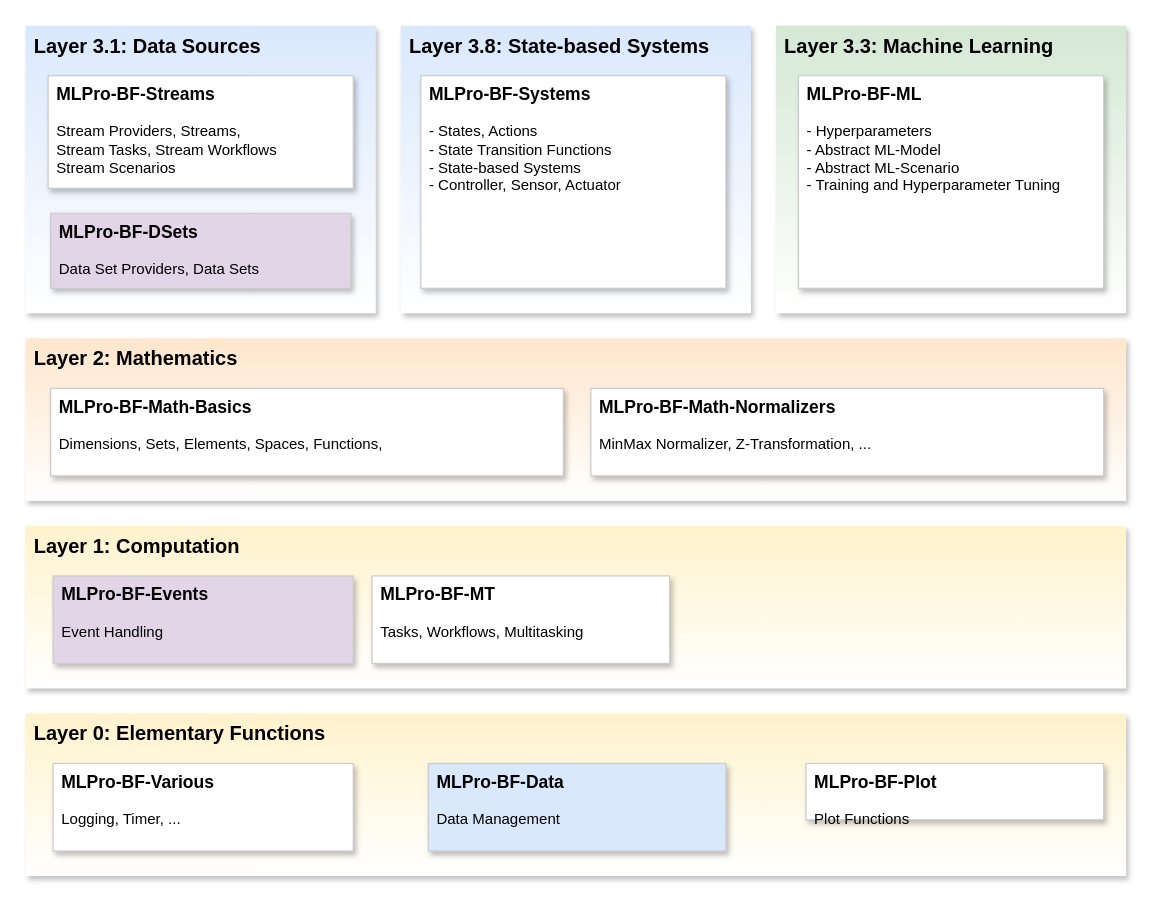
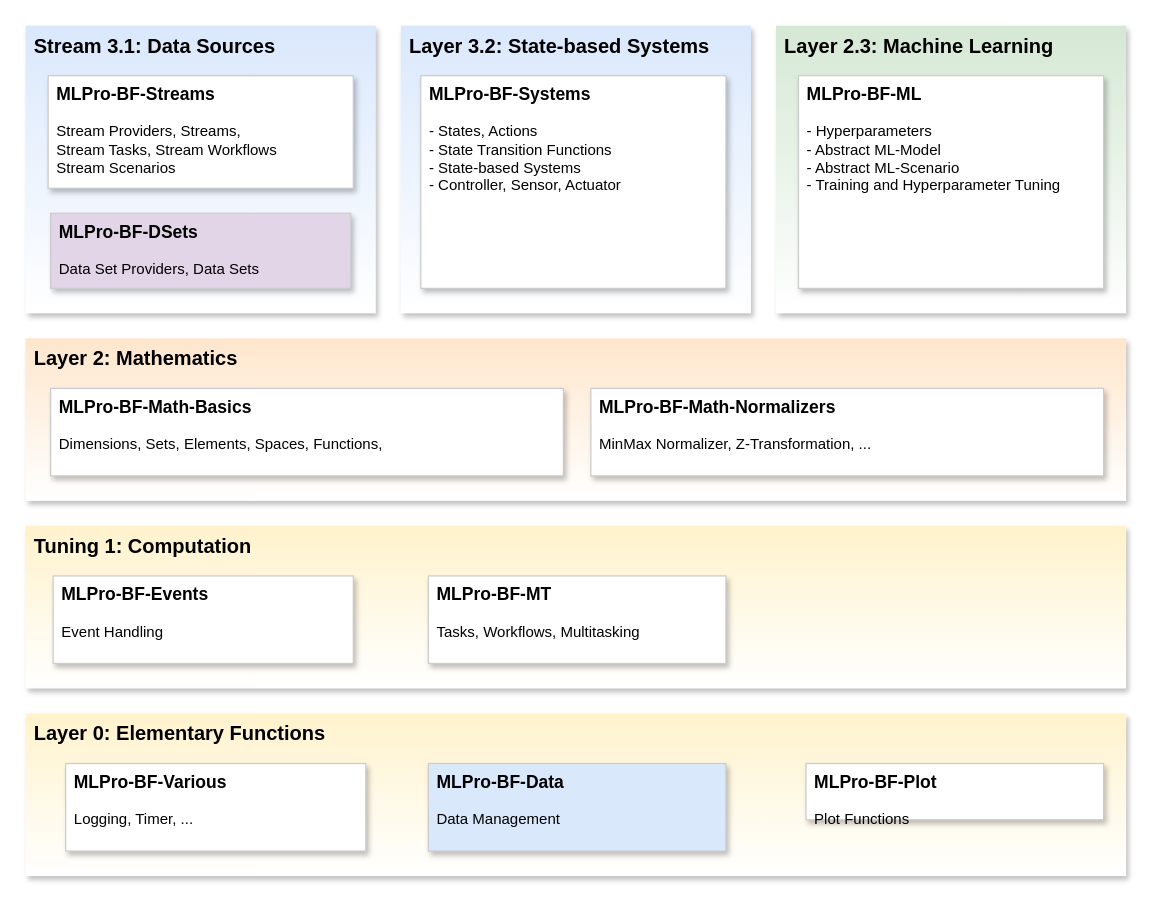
  <mxCell id="0" />
  <mxCell id="1" parent="0" />
  <mxCell id="2" value="Layer 0: Elementary Functions" style="rounded=0;whiteSpace=wrap;html=1;shadow=1;glass=0;fontSize=16;align=left;labelPosition=center;verticalLabelPosition=middle;verticalAlign=top;spacingLeft=5;fontStyle=1;strokeColor=none;fillColor=#fff2cc;strokeWidth=1;fontFamily=Helvetica;gradientColor=#FFFFFF;" parent="1" vertex="1"><mxGeometry x="20" y="570" width="880" height="130" as="geometry" /></mxCell>
- <mxCell id="3" value="Layer 3.1: Data Sources" style="rounded=0;whiteSpace=wrap;html=1;shadow=1;glass=0;fontSize=16;align=left;labelPosition=center;verticalLabelPosition=middle;verticalAlign=top;spacingLeft=5;spacingRight=5;fontStyle=1;fillColor=#dae8fc;strokeColor=none;strokeWidth=2;gradientColor=#FFFFFF;" parent="1" vertex="1"><mxGeometry x="20" y="20" width="280" height="230" as="geometry" /></mxCell>
+ <mxCell id="3" value="Stream 3.1: Data Sources" style="rounded=0;whiteSpace=wrap;html=1;shadow=1;glass=0;fontSize=16;align=left;labelPosition=center;verticalLabelPosition=middle;verticalAlign=top;spacingLeft=5;spacingRight=5;fontStyle=1;fillColor=#dae8fc;strokeColor=none;strokeWidth=2;gradientColor=#FFFFFF;" parent="1" vertex="1"><mxGeometry x="20" y="20" width="280" height="230" as="geometry" /></mxCell>
  <mxCell id="4" value="Layer 2: Mathematics" style="rounded=0;whiteSpace=wrap;html=1;shadow=1;glass=0;fontSize=16;align=left;labelPosition=center;verticalLabelPosition=middle;verticalAlign=top;spacingLeft=5;fontStyle=1;fillColor=#ffe6cc;strokeColor=none;strokeWidth=1;gradientColor=#FFFFFF;" parent="1" vertex="1"><mxGeometry x="20" y="270" width="880" height="130" as="geometry" /></mxCell>
- <mxCell id="5" value="Layer 1: Computation" style="rounded=0;whiteSpace=wrap;html=1;shadow=1;glass=0;fontSize=16;align=left;labelPosition=center;verticalLabelPosition=middle;verticalAlign=top;spacingLeft=5;fontStyle=1;fillColor=#fff2cc;strokeColor=none;strokeWidth=1;gradientColor=#FFFFFF;" parent="1" vertex="1"><mxGeometry x="20" y="420" width="880" height="130" as="geometry" /></mxCell>
- <mxCell id="6" value="&lt;font style=&quot;font-size: 14px;&quot;&gt;MLPro-BF-Various&lt;/font&gt;&lt;br&gt;&lt;span style=&quot;font-weight: normal;&quot;&gt;&lt;br&gt;Logging, Timer, ...&lt;/span&gt;" style="rounded=0;whiteSpace=wrap;html=1;glass=0;shadow=1;align=left;verticalAlign=top;fontStyle=1;spacingLeft=5;strokeColor=#CCCCCC;" parent="1" vertex="1"><mxGeometry x="42" y="610" width="240" height="70" as="geometry" /></mxCell>
+ <mxCell id="5" value="Tuning 1: Computation" style="rounded=0;whiteSpace=wrap;html=1;shadow=1;glass=0;fontSize=16;align=left;labelPosition=center;verticalLabelPosition=middle;verticalAlign=top;spacingLeft=5;fontStyle=1;fillColor=#fff2cc;strokeColor=none;strokeWidth=1;gradientColor=#FFFFFF;" parent="1" vertex="1"><mxGeometry x="20" y="420" width="880" height="130" as="geometry" /></mxCell>
+ <mxCell id="6" value="&lt;font style=&quot;font-size: 14px;&quot;&gt;MLPro-BF-Various&lt;/font&gt;&lt;br&gt;&lt;span style=&quot;font-weight: normal;&quot;&gt;&lt;br&gt;Logging, Timer, ...&lt;/span&gt;" style="rounded=0;whiteSpace=wrap;html=1;glass=0;shadow=1;align=left;verticalAlign=top;fontStyle=1;spacingLeft=5;strokeColor=#CCCCCC;" parent="1" vertex="1"><mxGeometry x="52" y="610" width="240" height="70" as="geometry" /></mxCell>
  <mxCell id="7" value="&lt;font style=&quot;font-size: 14px;&quot;&gt;MLPro-BF-Math-Basics&lt;br&gt;&lt;/font&gt;&lt;span style=&quot;font-weight: normal;&quot;&gt;&lt;br&gt;Dimensions, Sets, Elements, Spaces, Functions,&amp;nbsp;&lt;/span&gt;" style="rounded=0;whiteSpace=wrap;html=1;glass=0;shadow=1;align=left;verticalAlign=top;fontStyle=1;spacingLeft=5;strokeColor=#CCCCCC;" parent="1" vertex="1"><mxGeometry x="40" y="310" width="410" height="70" as="geometry" /></mxCell>
- <mxCell id="8" value="&lt;font style=&quot;font-size: 14px;&quot;&gt;MLPro-BF-Events&lt;/font&gt;&lt;br&gt;&lt;br&gt;&lt;span style=&quot;font-weight: normal;&quot;&gt;Event Handling&lt;/span&gt;" style="rounded=0;whiteSpace=wrap;html=1;glass=0;shadow=1;align=left;verticalAlign=top;fontStyle=1;spacingLeft=5;strokeColor=#CCCCCC;fillColor=#e1d5e7;" parent="1" vertex="1"><mxGeometry x="42" y="460" width="240" height="70" as="geometry" /></mxCell>
- <mxCell id="9" value="&lt;font style=&quot;font-size: 14px;&quot;&gt;MLPro-BF-MT &lt;/font&gt;&lt;br&gt;&lt;br&gt;&lt;span style=&quot;font-weight: normal;&quot;&gt;Tasks, Workflows, Multitasking&amp;nbsp;&lt;/span&gt;" style="rounded=0;whiteSpace=wrap;html=1;glass=0;shadow=1;align=left;verticalAlign=top;fontStyle=1;spacingLeft=5;strokeColor=#CCCCCC;" parent="1" vertex="1"><mxGeometry x="297" y="460" width="238" height="70" as="geometry" /></mxCell>
+ <mxCell id="8" value="&lt;font style=&quot;font-size: 14px;&quot;&gt;MLPro-BF-Events&lt;/font&gt;&lt;br&gt;&lt;br&gt;&lt;span style=&quot;font-weight: normal;&quot;&gt;Event Handling&lt;/span&gt;" style="rounded=0;whiteSpace=wrap;html=1;glass=0;shadow=1;align=left;verticalAlign=top;fontStyle=1;spacingLeft=5;strokeColor=#CCCCCC;" parent="1" vertex="1"><mxGeometry x="42" y="460" width="240" height="70" as="geometry" /></mxCell>
+ <mxCell id="9" value="&lt;font style=&quot;font-size: 14px;&quot;&gt;MLPro-BF-MT &lt;/font&gt;&lt;br&gt;&lt;br&gt;&lt;span style=&quot;font-weight: normal;&quot;&gt;Tasks, Workflows, Multitasking&amp;nbsp;&lt;/span&gt;" style="rounded=0;whiteSpace=wrap;html=1;glass=0;shadow=1;align=left;verticalAlign=top;fontStyle=1;spacingLeft=5;strokeColor=#CCCCCC;" parent="1" vertex="1"><mxGeometry x="342" y="460" width="238" height="70" as="geometry" /></mxCell>
  <mxCell id="10" value="&lt;font style=&quot;font-size: 14px;&quot;&gt;MLPro-BF-Streams&lt;/font&gt;&lt;br&gt;&lt;br&gt;&lt;span style=&quot;font-weight: normal;&quot;&gt;Stream Providers, Streams,&lt;br&gt;Stream Tasks, Stream Workflows&lt;br&gt;Stream Scenarios&lt;br&gt;&lt;/span&gt;" style="rounded=0;whiteSpace=wrap;html=1;glass=0;shadow=1;align=left;verticalAlign=top;fontStyle=1;spacingLeft=5;strokeColor=#CCCCCC;" parent="1" vertex="1"><mxGeometry x="38" y="60" width="244" height="90" as="geometry" /></mxCell>
  <mxCell id="11" value="&lt;font style=&quot;font-size: 14px;&quot;&gt;MLPro-BF-Data&lt;/font&gt;&lt;br&gt;&lt;span style=&quot;font-weight: normal;&quot;&gt;&lt;br&gt;Data Management&lt;/span&gt;" style="rounded=0;whiteSpace=wrap;html=1;glass=0;shadow=1;align=left;verticalAlign=top;fontStyle=1;spacingLeft=5;strokeColor=#CCCCCC;fillColor=#dae8fc;" parent="1" vertex="1"><mxGeometry x="342" y="610" width="238" height="70" as="geometry" /></mxCell>
  <mxCell id="12" value="&lt;font style=&quot;font-size: 14px;&quot;&gt;MLPro-BF-Plot&lt;/font&gt;&lt;br&gt;&lt;span style=&quot;font-weight: normal;&quot;&gt;&lt;br&gt;Plot Functions&lt;/span&gt;" style="rounded=0;whiteSpace=wrap;html=1;glass=0;shadow=1;align=left;verticalAlign=top;fontStyle=1;spacingLeft=5;strokeColor=#CCCCCC;" parent="1" vertex="1"><mxGeometry x="644" y="610" width="238" height="45" as="geometry" /></mxCell>
- <mxCell id="13" value="Layer 3.8: State-based Systems" style="rounded=0;whiteSpace=wrap;html=1;shadow=1;glass=0;fontSize=16;align=left;labelPosition=center;verticalLabelPosition=middle;verticalAlign=top;spacingLeft=5;spacingRight=5;fontStyle=1;fillColor=#dae8fc;strokeColor=none;strokeWidth=2;gradientColor=#FFFFFF;" parent="1" vertex="1"><mxGeometry x="320" y="20" width="280" height="230" as="geometry" /></mxCell>
+ <mxCell id="13" value="Layer 3.2: State-based Systems" style="rounded=0;whiteSpace=wrap;html=1;shadow=1;glass=0;fontSize=16;align=left;labelPosition=center;verticalLabelPosition=middle;verticalAlign=top;spacingLeft=5;spacingRight=5;fontStyle=1;fillColor=#dae8fc;strokeColor=none;strokeWidth=2;gradientColor=#FFFFFF;" parent="1" vertex="1"><mxGeometry x="320" y="20" width="280" height="230" as="geometry" /></mxCell>
  <mxCell id="14" value="&lt;font style=&quot;font-size: 14px;&quot;&gt;MLPro-BF-DSets&amp;nbsp;&lt;/font&gt;&lt;br&gt;&lt;br&gt;&lt;span style=&quot;font-weight: normal;&quot;&gt;Data Set Providers, Data Sets&lt;/span&gt;" style="rounded=0;whiteSpace=wrap;html=1;glass=0;shadow=1;align=left;verticalAlign=top;fontStyle=1;spacingLeft=5;strokeColor=#CCCCCC;fillColor=#e1d5e7;" parent="1" vertex="1"><mxGeometry x="40" y="170" width="240" height="60" as="geometry" /></mxCell>
  <mxCell id="15" value="&lt;font style=&quot;font-size: 14px;&quot;&gt;MLPro-BF-Systems&lt;br&gt;&lt;/font&gt;&lt;span style=&quot;font-weight: normal;&quot;&gt;&lt;br&gt;- States, Actions&lt;br&gt;- State Transition Functions&lt;br&gt;- State-based Systems&lt;br&gt;- Controller, Sensor, Actuator&lt;br&gt;&lt;/span&gt;" style="rounded=0;whiteSpace=wrap;html=1;glass=0;shadow=1;align=left;verticalAlign=top;fontStyle=1;spacingLeft=5;strokeColor=#CCCCCC;" parent="1" vertex="1"><mxGeometry x="336" y="60" width="244" height="170" as="geometry" /></mxCell>
- <mxCell id="16" value="Layer 3.3: Machine Learning" style="rounded=0;whiteSpace=wrap;html=1;shadow=1;glass=0;fontSize=16;align=left;labelPosition=center;verticalLabelPosition=middle;verticalAlign=top;spacingLeft=5;spacingRight=5;fontStyle=1;fillColor=#d5e8d4;strokeColor=none;strokeWidth=2;gradientColor=#FFFFFF;" parent="1" vertex="1"><mxGeometry x="620" y="20" width="280" height="230" as="geometry" /></mxCell>
+ <mxCell id="16" value="Layer 2.3: Machine Learning" style="rounded=0;whiteSpace=wrap;html=1;shadow=1;glass=0;fontSize=16;align=left;labelPosition=center;verticalLabelPosition=middle;verticalAlign=top;spacingLeft=5;spacingRight=5;fontStyle=1;fillColor=#d5e8d4;strokeColor=none;strokeWidth=2;gradientColor=#FFFFFF;" parent="1" vertex="1"><mxGeometry x="620" y="20" width="280" height="230" as="geometry" /></mxCell>
  <mxCell id="17" value="&lt;font style=&quot;font-size: 14px;&quot;&gt;MLPro-BF-ML&lt;/font&gt;&lt;span style=&quot;background-color: initial; font-weight: normal;&quot;&gt;&lt;br&gt;&lt;/span&gt;&lt;span style=&quot;background-color: initial; font-weight: normal;&quot;&gt;&lt;br&gt;- Hyperparameters&lt;/span&gt;&lt;span style=&quot;background-color: initial; font-weight: normal;&quot;&gt;&lt;br&gt;&lt;/span&gt;&lt;span style=&quot;background-color: initial; font-weight: normal;&quot;&gt;- Abstract ML-Model&lt;/span&gt;&lt;span style=&quot;background-color: initial; font-weight: normal;&quot;&gt;&lt;br&gt;&lt;/span&gt;&lt;span style=&quot;background-color: initial; font-weight: normal;&quot;&gt;- Abstract ML-Scenario&lt;/span&gt;&lt;span style=&quot;background-color: initial; font-weight: normal;&quot;&gt;&lt;br&gt;&lt;/span&gt;&lt;span style=&quot;background-color: initial; font-weight: normal;&quot;&gt;- Training and Hyperparameter Tuning&lt;/span&gt;&lt;span style=&quot;background-color: initial; font-weight: normal;&quot;&gt;&lt;br&gt;&lt;/span&gt;&lt;blockquote style=&quot;margin: 0 0 0 40px; border: none; padding: 0px;&quot;&gt;&lt;/blockquote&gt;&lt;blockquote style=&quot;margin: 0 0 0 40px; border: none; padding: 0px;&quot;&gt;&lt;/blockquote&gt;" style="rounded=0;whiteSpace=wrap;html=1;glass=0;shadow=1;align=left;verticalAlign=top;fontStyle=1;spacingLeft=5;strokeColor=#CCCCCC;" parent="1" vertex="1"><mxGeometry x="638" y="60" width="244" height="170" as="geometry" /></mxCell>
  <mxCell id="18" value="&lt;font style=&quot;font-size: 14px;&quot;&gt;MLPro-BF-Math-Normalizers&lt;br&gt;&lt;/font&gt;&lt;span style=&quot;font-weight: normal;&quot;&gt;&lt;br&gt;MinMax Normalizer, Z-Transformation, ...&lt;/span&gt;" style="rounded=0;whiteSpace=wrap;html=1;glass=0;shadow=1;align=left;verticalAlign=top;fontStyle=1;spacingLeft=5;strokeColor=#CCCCCC;" parent="1" vertex="1"><mxGeometry x="472" y="310" width="410" height="70" as="geometry" /></mxCell>
